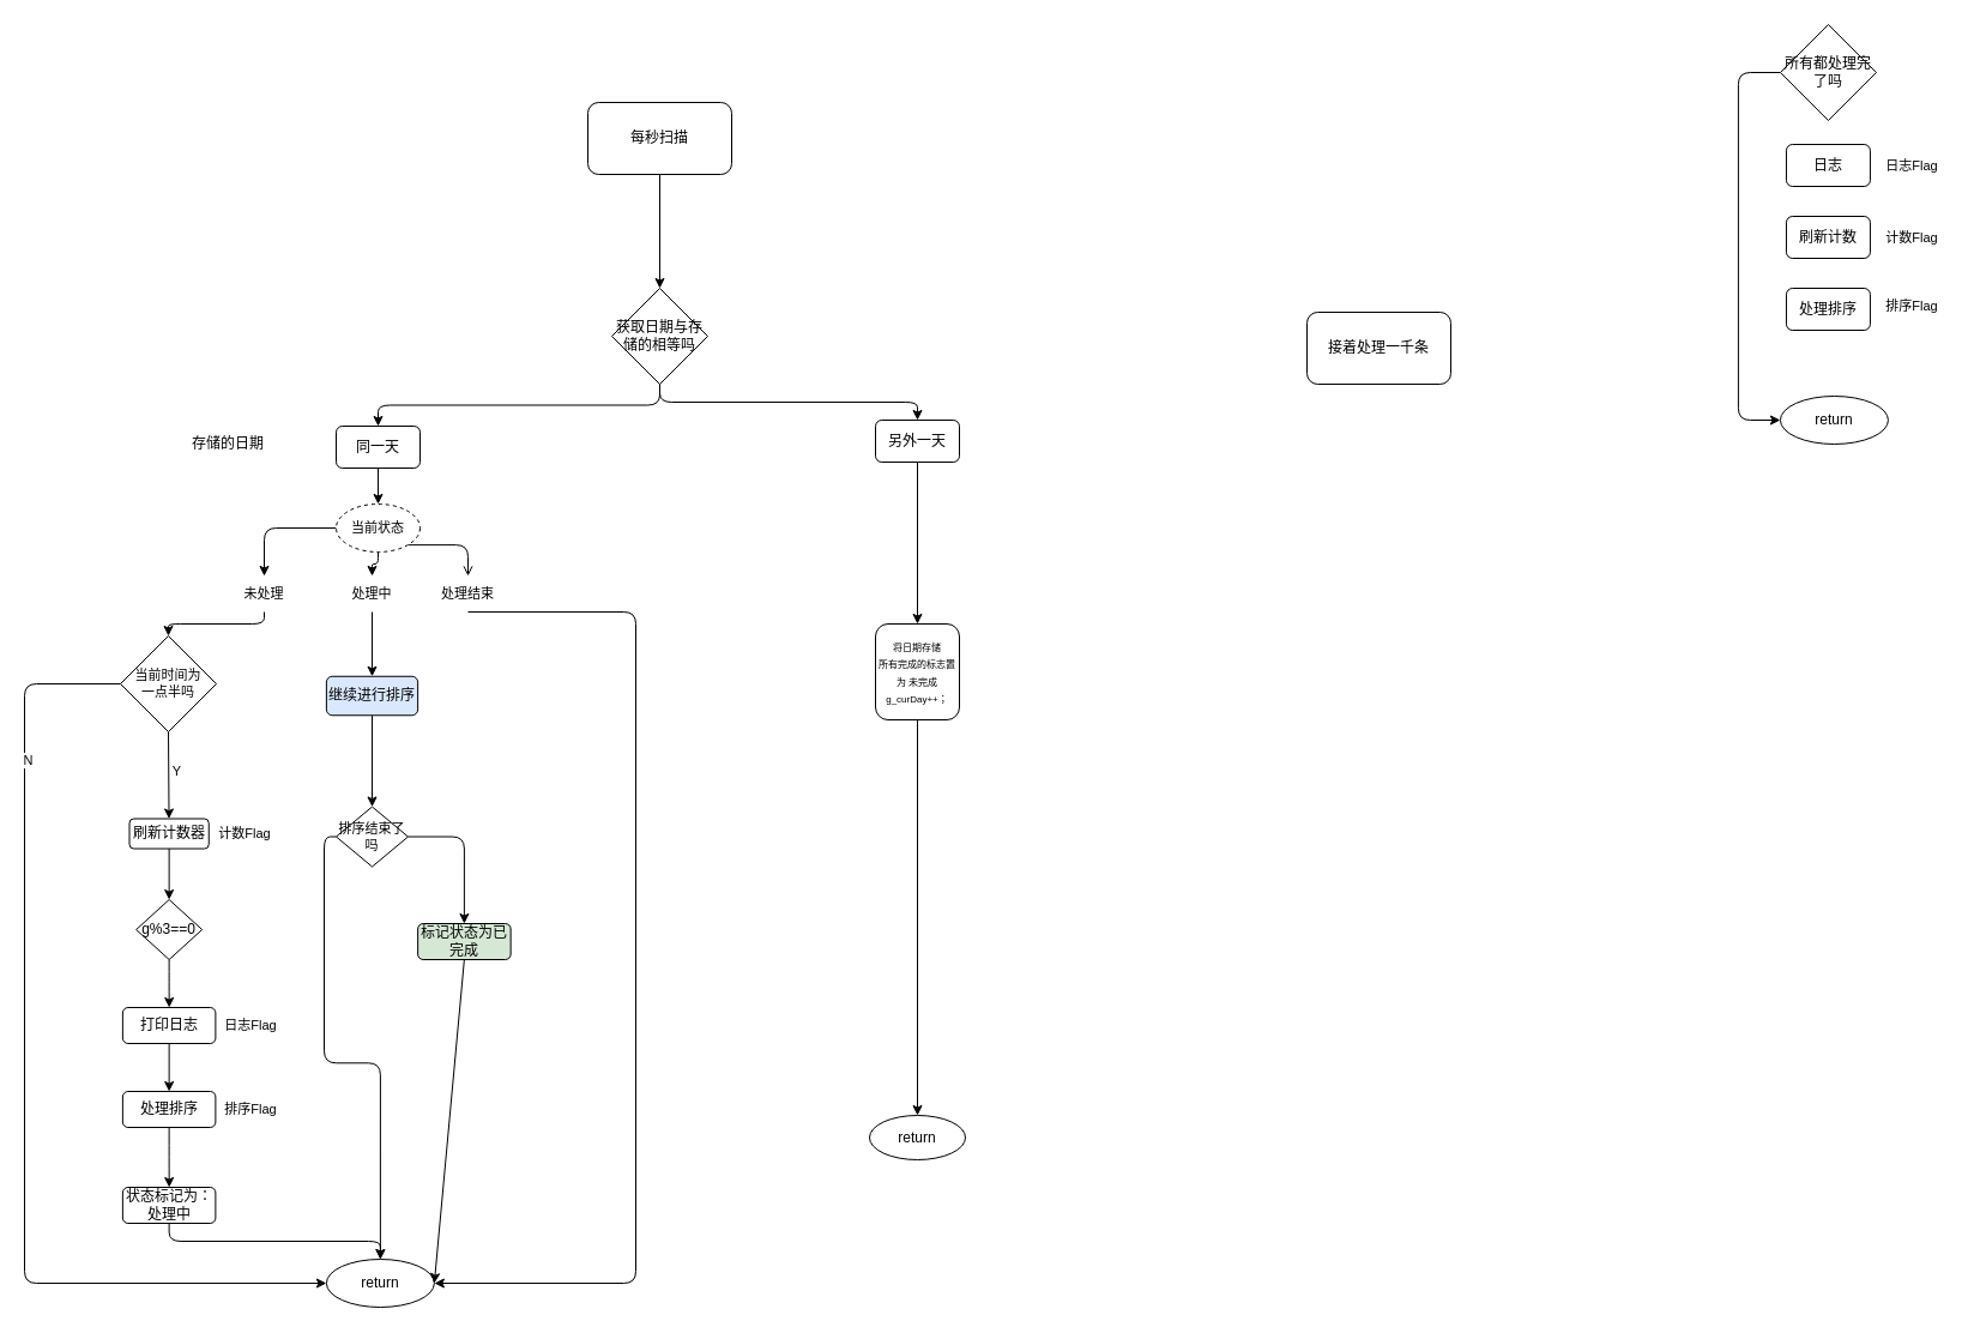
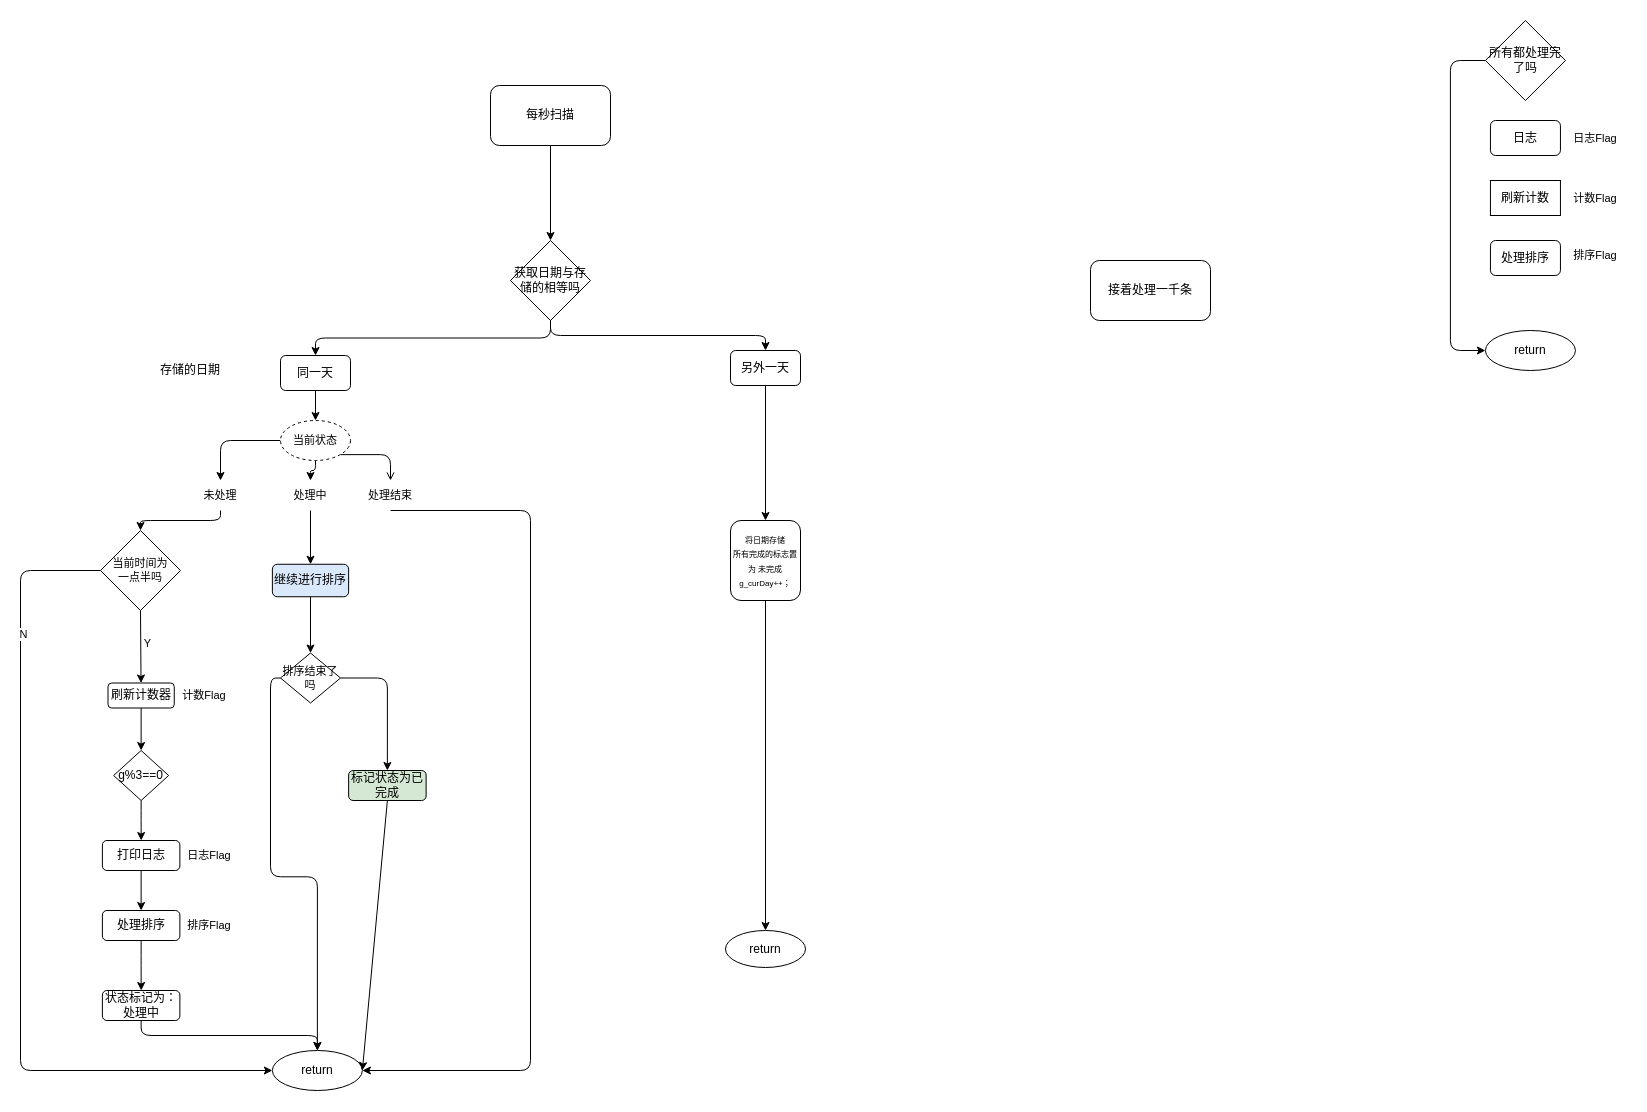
  <mxCell id="0" />
  <mxCell id="1" parent="0" />
  <mxCell id="2" style="edgeStyle=orthogonalEdgeStyle;html=1;exitX=0.5;exitY=1;exitDx=0;exitDy=0;fontSize=11;" parent="1" source="3" target="56" edge="1"><mxGeometry relative="1" as="geometry" /></mxCell>
  <mxCell id="3" value="g%3==0" style="rhombus;whiteSpace=wrap;html=1;" parent="1" vertex="1"><mxGeometry x="113.13" y="750" width="55" height="50" as="geometry" /></mxCell>
  <mxCell id="4" style="edgeStyle=orthogonalEdgeStyle;html=1;exitX=0.5;exitY=1;exitDx=0;exitDy=0;entryX=0.5;entryY=0;entryDx=0;entryDy=0;fontSize=11;" parent="1" source="56" target="62" edge="1"><mxGeometry relative="1" as="geometry" /></mxCell>
  <mxCell id="5" style="edgeStyle=orthogonalEdgeStyle;html=1;exitX=0.5;exitY=1;exitDx=0;exitDy=0;entryX=0.5;entryY=0;entryDx=0;entryDy=0;fontSize=8;" parent="1" source="6" target="14" edge="1"><mxGeometry relative="1" as="geometry" /></mxCell>
  <mxCell id="6" value="每秒扫描" style="rounded=1;whiteSpace=wrap;html=1;" parent="1" vertex="1"><mxGeometry x="490" y="85" width="120" height="60" as="geometry" /></mxCell>
  <mxCell id="7" style="edgeStyle=orthogonalEdgeStyle;html=1;exitX=0;exitY=0.5;exitDx=0;exitDy=0;entryX=0;entryY=0.5;entryDx=0;entryDy=0;" parent="1" source="8" target="9" edge="1"><mxGeometry relative="1" as="geometry"><Array as="points"><mxPoint x="1449.94" y="60" /><mxPoint x="1449.94" y="350" /></Array></mxGeometry></mxCell>
  <mxCell id="8" value="所有都处理完了吗" style="rhombus;whiteSpace=wrap;html=1;" parent="1" vertex="1"><mxGeometry x="1484.94" y="20" width="80" height="80" as="geometry" /></mxCell>
  <mxCell id="9" value="return" style="ellipse;whiteSpace=wrap;html=1;" parent="1" vertex="1"><mxGeometry x="1484.94" y="330" width="90" height="40" as="geometry" /></mxCell>
  <mxCell id="10" value="接着处理一千条" style="rounded=1;whiteSpace=wrap;html=1;" parent="1" vertex="1"><mxGeometry x="1090" y="260" width="120" height="60" as="geometry" /></mxCell>
  <mxCell id="11" value="存储的日期" style="text;html=1;strokeColor=none;fillColor=none;align=center;verticalAlign=middle;whiteSpace=wrap;rounded=0;" parent="1" vertex="1"><mxGeometry x="150" y="355" width="80" height="30" as="geometry" /></mxCell>
  <mxCell id="12" style="edgeStyle=orthogonalEdgeStyle;html=1;exitX=0.5;exitY=1;exitDx=0;exitDy=0;" parent="1" source="14" target="16" edge="1"><mxGeometry relative="1" as="geometry" /></mxCell>
  <mxCell id="13" style="edgeStyle=orthogonalEdgeStyle;html=1;exitX=0.5;exitY=1;exitDx=0;exitDy=0;" parent="1" source="14" target="18" edge="1"><mxGeometry relative="1" as="geometry" /></mxCell>
  <mxCell id="14" value="获取日期与存储的相等吗" style="rhombus;whiteSpace=wrap;html=1;" parent="1" vertex="1"><mxGeometry x="510" y="240" width="80" height="80" as="geometry" /></mxCell>
  <mxCell id="15" style="edgeStyle=orthogonalEdgeStyle;html=1;exitX=0.5;exitY=1;exitDx=0;exitDy=0;entryX=0.5;entryY=0;entryDx=0;entryDy=0;fontSize=11;" parent="1" source="16" target="31" edge="1"><mxGeometry relative="1" as="geometry" /></mxCell>
  <mxCell id="16" value="同一天" style="rounded=1;whiteSpace=wrap;html=1;" parent="1" vertex="1"><mxGeometry x="280" y="355" width="70" height="35" as="geometry" /></mxCell>
  <mxCell id="17" style="edgeStyle=orthogonalEdgeStyle;html=1;exitX=0.5;exitY=1;exitDx=0;exitDy=0;" edge="1" parent="1" source="18" target="20"><mxGeometry relative="1" as="geometry" /></mxCell>
  <mxCell id="18" value="另外一天" style="rounded=1;whiteSpace=wrap;html=1;" parent="1" vertex="1"><mxGeometry x="730" y="350" width="70" height="35" as="geometry" /></mxCell>
  <mxCell id="19" style="edgeStyle=orthogonalEdgeStyle;html=1;exitX=0.5;exitY=1;exitDx=0;exitDy=0;" edge="1" parent="1" source="20" target="21"><mxGeometry relative="1" as="geometry" /></mxCell>
  <mxCell id="20" value="&lt;font style=&quot;font-size: 8px&quot;&gt;将日期存储&lt;br&gt;所有完成的标志置为 未完成&lt;br&gt;g_curDay++；&lt;br&gt;&lt;/font&gt;" style="rounded=1;whiteSpace=wrap;html=1;" parent="1" vertex="1"><mxGeometry x="730" y="520" width="70" height="80" as="geometry" /></mxCell>
  <mxCell id="21" value="return" style="ellipse;whiteSpace=wrap;html=1;" parent="1" vertex="1"><mxGeometry x="725" y="930" width="80" height="37" as="geometry" /></mxCell>
  <mxCell id="22" value="日志" style="rounded=1;whiteSpace=wrap;html=1;" parent="1" vertex="1"><mxGeometry x="1489.94" y="120" width="70" height="35" as="geometry" /></mxCell>
- <mxCell id="23" value="刷新计数" style="rounded=1;whiteSpace=wrap;html=1;" parent="1" vertex="1"><mxGeometry x="1489.94" y="180" width="70" height="35" as="geometry" /></mxCell>
+ <mxCell id="23" value="刷新计数" style="whiteSpace=wrap;html=1;rounded=0;" parent="1" vertex="1"><mxGeometry x="1489.94" y="180" width="70" height="35" as="geometry" /></mxCell>
  <mxCell id="24" value="处理排序" style="rounded=1;whiteSpace=wrap;html=1;" parent="1" vertex="1"><mxGeometry x="1489.94" y="240" width="70" height="35" as="geometry" /></mxCell>
  <mxCell id="25" value="&lt;font style=&quot;font-size: 11px&quot;&gt;日志Flag&lt;/font&gt;" style="text;html=1;strokeColor=none;fillColor=none;align=center;verticalAlign=middle;whiteSpace=wrap;rounded=0;fontSize=8;" parent="1" vertex="1"><mxGeometry x="1564.94" y="122.5" width="60" height="30" as="geometry" /></mxCell>
  <mxCell id="26" value="&lt;font style=&quot;font-size: 11px&quot;&gt;计数Flag&lt;/font&gt;" style="text;html=1;strokeColor=none;fillColor=none;align=center;verticalAlign=middle;whiteSpace=wrap;rounded=0;fontSize=8;" parent="1" vertex="1"><mxGeometry x="1564.94" y="182.5" width="60" height="30" as="geometry" /></mxCell>
  <mxCell id="27" value="&lt;font style=&quot;font-size: 11px&quot;&gt;排序Flag&lt;/font&gt;" style="text;html=1;strokeColor=none;fillColor=none;align=center;verticalAlign=middle;whiteSpace=wrap;rounded=0;fontSize=8;" parent="1" vertex="1"><mxGeometry x="1564.94" y="240" width="60" height="30" as="geometry" /></mxCell>
  <mxCell id="28" style="edgeStyle=orthogonalEdgeStyle;html=1;exitX=0.5;exitY=1;exitDx=0;exitDy=0;fontSize=11;" parent="1" source="31" target="35" edge="1"><mxGeometry relative="1" as="geometry" /></mxCell>
  <mxCell id="29" style="edgeStyle=orthogonalEdgeStyle;html=1;exitX=1;exitY=1;exitDx=0;exitDy=0;fontSize=11;endArrow=open;" parent="1" source="31" target="37" edge="1"><mxGeometry relative="1" as="geometry" /></mxCell>
  <mxCell id="30" style="edgeStyle=orthogonalEdgeStyle;html=1;exitX=0;exitY=0.5;exitDx=0;exitDy=0;fontSize=11;" parent="1" source="31" target="33" edge="1"><mxGeometry relative="1" as="geometry" /></mxCell>
  <mxCell id="31" value="当前状态" style="ellipse;whiteSpace=wrap;html=1;fontSize=11;dashed=1;" parent="1" vertex="1"><mxGeometry x="280" y="420" width="70" height="40" as="geometry" /></mxCell>
  <mxCell id="32" style="edgeStyle=orthogonalEdgeStyle;html=1;exitX=0.5;exitY=1;exitDx=0;exitDy=0;entryX=0.5;entryY=0;entryDx=0;entryDy=0;fontSize=11;" parent="1" source="33" target="42" edge="1"><mxGeometry relative="1" as="geometry" /></mxCell>
  <mxCell id="33" value="未处理" style="text;html=1;strokeColor=none;fillColor=none;align=center;verticalAlign=middle;whiteSpace=wrap;rounded=0;fontSize=11;" parent="1" vertex="1"><mxGeometry x="190" y="480" width="60" height="30" as="geometry" /></mxCell>
  <mxCell id="34" style="edgeStyle=none;html=1;exitX=0.5;exitY=1;exitDx=0;exitDy=0;fontSize=11;" parent="1" source="35" target="49" edge="1"><mxGeometry relative="1" as="geometry" /></mxCell>
  <mxCell id="35" value="处理中" style="text;html=1;strokeColor=none;fillColor=none;align=center;verticalAlign=middle;whiteSpace=wrap;rounded=0;fontSize=11;" parent="1" vertex="1"><mxGeometry x="280" y="480" width="60" height="30" as="geometry" /></mxCell>
  <mxCell id="36" style="edgeStyle=orthogonalEdgeStyle;html=1;exitX=0.5;exitY=1;exitDx=0;exitDy=0;entryX=1;entryY=0.5;entryDx=0;entryDy=0;fontSize=11;" parent="1" source="37" target="43" edge="1"><mxGeometry relative="1" as="geometry"><Array as="points"><mxPoint x="530" y="510" /><mxPoint x="530" y="1070" /></Array></mxGeometry></mxCell>
  <mxCell id="37" value="处理结束" style="text;html=1;strokeColor=none;fillColor=none;align=center;verticalAlign=middle;whiteSpace=wrap;rounded=0;fontSize=11;" parent="1" vertex="1"><mxGeometry x="360" y="480" width="60" height="30" as="geometry" /></mxCell>
  <mxCell id="38" style="edgeStyle=orthogonalEdgeStyle;html=1;exitX=0;exitY=0.5;exitDx=0;exitDy=0;entryX=0;entryY=0.5;entryDx=0;entryDy=0;fontSize=11;" parent="1" source="42" target="43" edge="1"><mxGeometry relative="1" as="geometry"><Array as="points"><mxPoint x="20" y="570" /><mxPoint x="20" y="1070" /></Array></mxGeometry></mxCell>
  <mxCell id="39" value="N" style="edgeLabel;html=1;align=center;verticalAlign=middle;resizable=0;points=[];fontSize=11;" parent="38" vertex="1" connectable="0"><mxGeometry x="-0.655" y="2" relative="1" as="geometry"><mxPoint as="offset" /></mxGeometry></mxCell>
  <mxCell id="40" style="html=1;exitX=0.5;exitY=1;exitDx=0;exitDy=0;fontSize=11;" parent="1" source="42" target="59" edge="1"><mxGeometry relative="1" as="geometry" /></mxCell>
  <mxCell id="41" value="Y" style="edgeLabel;html=1;align=center;verticalAlign=middle;resizable=0;points=[];fontSize=11;" parent="40" vertex="1" connectable="0"><mxGeometry x="-0.509" y="2" relative="1" as="geometry"><mxPoint x="4" y="15" as="offset" /></mxGeometry></mxCell>
  <mxCell id="42" value="当前时间为&lt;br&gt;一点半吗" style="rhombus;whiteSpace=wrap;html=1;fontSize=11;" parent="1" vertex="1"><mxGeometry x="100" y="530" width="80" height="80" as="geometry" /></mxCell>
  <mxCell id="43" value="return" style="ellipse;whiteSpace=wrap;html=1;" parent="1" vertex="1"><mxGeometry x="271.88" y="1050" width="90" height="40" as="geometry" /></mxCell>
  <mxCell id="44" style="edgeStyle=none;html=1;exitX=0.5;exitY=1;exitDx=0;exitDy=0;entryX=0.5;entryY=0;entryDx=0;entryDy=0;fontSize=11;" parent="1" source="59" target="3" edge="1"><mxGeometry relative="1" as="geometry" /></mxCell>
  <mxCell id="45" style="edgeStyle=orthogonalEdgeStyle;html=1;exitX=0.5;exitY=1;exitDx=0;exitDy=0;fontSize=11;" parent="1" source="62" target="47" edge="1"><mxGeometry relative="1" as="geometry" /></mxCell>
  <mxCell id="46" style="edgeStyle=orthogonalEdgeStyle;html=1;exitX=0.5;exitY=1;exitDx=0;exitDy=0;fontSize=11;" parent="1" source="47" target="43" edge="1"><mxGeometry relative="1" as="geometry" /></mxCell>
  <mxCell id="47" value="状态标记为：&lt;br&gt;处理中" style="rounded=1;whiteSpace=wrap;html=1;" parent="1" vertex="1"><mxGeometry x="101.88" y="990" width="77.5" height="30" as="geometry" /></mxCell>
  <mxCell id="48" style="edgeStyle=none;html=1;exitX=0.5;exitY=1;exitDx=0;exitDy=0;entryX=0.5;entryY=0;entryDx=0;entryDy=0;fontSize=11;" parent="1" source="49" target="52" edge="1"><mxGeometry relative="1" as="geometry" /></mxCell>
  <mxCell id="49" value="继续进行排序" style="rounded=1;whiteSpace=wrap;html=1;fillColor=#dae8fc;" parent="1" vertex="1"><mxGeometry x="271.88" y="563.75" width="76.25" height="32.5" as="geometry" /></mxCell>
  <mxCell id="50" style="edgeStyle=orthogonalEdgeStyle;html=1;exitX=1;exitY=0.5;exitDx=0;exitDy=0;entryX=0.5;entryY=0;entryDx=0;entryDy=0;fontSize=11;" parent="1" source="52" target="54" edge="1"><mxGeometry relative="1" as="geometry" /></mxCell>
  <mxCell id="51" style="edgeStyle=orthogonalEdgeStyle;html=1;exitX=0;exitY=0.5;exitDx=0;exitDy=0;entryX=0.5;entryY=0;entryDx=0;entryDy=0;" edge="1" parent="1" source="52" target="43"><mxGeometry relative="1" as="geometry" /></mxCell>
- <mxCell id="52" value="排序结束了吗" style="rhombus;whiteSpace=wrap;html=1;fontSize=11;" parent="1" vertex="1"><mxGeometry x="280" y="672.5" width="60" height="50" as="geometry" /></mxCell>
+ <mxCell id="52" value="排序结束了吗" style="rhombus;whiteSpace=wrap;html=1;fontSize=11;" parent="1" vertex="1"><mxGeometry x="280" y="652.5" width="60" height="50" as="geometry" /></mxCell>
  <mxCell id="53" style="edgeStyle=none;html=1;exitX=0.5;exitY=1;exitDx=0;exitDy=0;entryX=1;entryY=0.5;entryDx=0;entryDy=0;fontSize=11;" parent="1" source="54" target="43" edge="1"><mxGeometry relative="1" as="geometry" /></mxCell>
  <mxCell id="54" value="标记状态为已完成" style="rounded=1;whiteSpace=wrap;html=1;fillColor=#d5e8d4;" parent="1" vertex="1"><mxGeometry x="348.13" y="770" width="77.5" height="30" as="geometry" /></mxCell>
  <mxCell id="55" value="" style="group" vertex="1" connectable="0" parent="1"><mxGeometry x="101.88" y="840" width="137.5" height="30" as="geometry" /></mxCell>
  <mxCell id="56" value="打印日志" style="rounded=1;whiteSpace=wrap;html=1;" parent="55" vertex="1"><mxGeometry width="77.5" height="30" as="geometry" /></mxCell>
  <mxCell id="57" value="&lt;font style=&quot;font-size: 11px&quot;&gt;日志Flag&lt;/font&gt;" style="text;html=1;strokeColor=none;fillColor=none;align=center;verticalAlign=middle;whiteSpace=wrap;rounded=0;fontSize=8;" vertex="1" parent="55"><mxGeometry x="77.5" width="60" height="30" as="geometry" /></mxCell>
  <mxCell id="58" value="" style="group" vertex="1" connectable="0" parent="1"><mxGeometry x="107.5" y="680" width="126.25" height="30" as="geometry" /></mxCell>
  <mxCell id="59" value="刷新计数器" style="rounded=1;whiteSpace=wrap;html=1;" parent="58" vertex="1"><mxGeometry y="2.5" width="66.25" height="25" as="geometry" /></mxCell>
  <mxCell id="60" value="&lt;font style=&quot;font-size: 11px&quot;&gt;计数Flag&lt;/font&gt;" style="text;html=1;strokeColor=none;fillColor=none;align=center;verticalAlign=middle;whiteSpace=wrap;rounded=0;fontSize=8;" vertex="1" parent="58"><mxGeometry x="66.25" width="60" height="30" as="geometry" /></mxCell>
  <mxCell id="61" value="" style="group" vertex="1" connectable="0" parent="1"><mxGeometry x="101.88" y="910" width="137.5" height="30" as="geometry" /></mxCell>
  <mxCell id="62" value="处理排序" style="rounded=1;whiteSpace=wrap;html=1;" parent="61" vertex="1"><mxGeometry width="77.5" height="30" as="geometry" /></mxCell>
  <mxCell id="63" value="&lt;font style=&quot;font-size: 11px&quot;&gt;排序Flag&lt;/font&gt;" style="text;html=1;strokeColor=none;fillColor=none;align=center;verticalAlign=middle;whiteSpace=wrap;rounded=0;fontSize=8;" vertex="1" parent="61"><mxGeometry x="77.5" width="60" height="30" as="geometry" /></mxCell>
